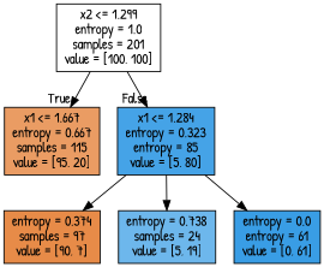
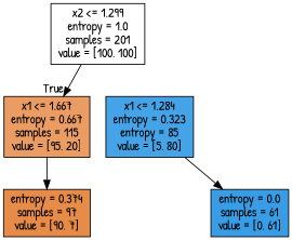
  digraph {
    fontname="Patrick Hand"
    node [color=black fontname="Patrick Hand" shape=box style=filled]
    edge [fontname="Patrick Hand"]
    n1 [fillcolor="#ffffff" label="x2 <= 1.299\nentropy = 1.0\nsamples = 201\nvalue = [100, 100]"]
    n2 [fillcolor="#ea9c63" label="x1 <= 1.667\nentropy = 0.667\nsamples = 115\nvalue = [95, 20]"]
    n3 [fillcolor="#45a3e7" label="x1 <= 1.284\nentropy = 0.323\nentropy = 85\nvalue = [5, 80]"]
    n4 [fillcolor="#e78b48" label="entropy = 0.374\nsamples = 97\nvalue = [90, 7]"]
-   n5 [fillcolor="#6db7ec" label="entropy = 0.738\nsamples = 24\nvalue = [5, 19]"]
-   n6 [fillcolor="#399de5" label="entropy = 0.0\nentropy = 61\nvalue = [0, 61]"]
+   n6 [fillcolor="#399de5" label="entropy = 0.0\nsamples = 61\nvalue = [0, 61]"]
    n1 -> n2 [headlabel=True labelangle=45 labeldistance=2.5]
-   n1 -> n3 [headlabel=False labelangle=-45 labeldistance=2.5]
-   n3 -> n4
-   n3 -> n5
+   n2 -> n4
    n3 -> n6
  }
